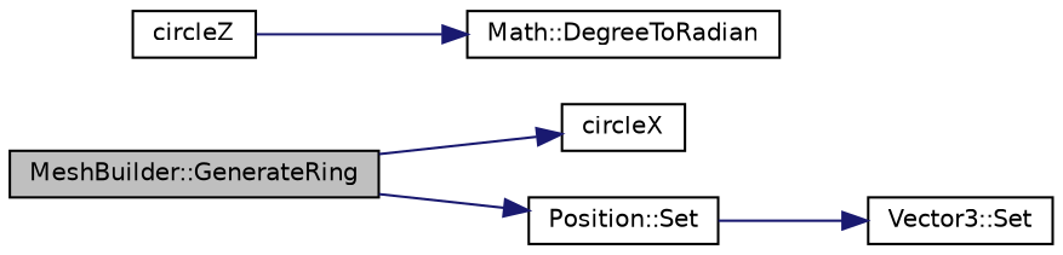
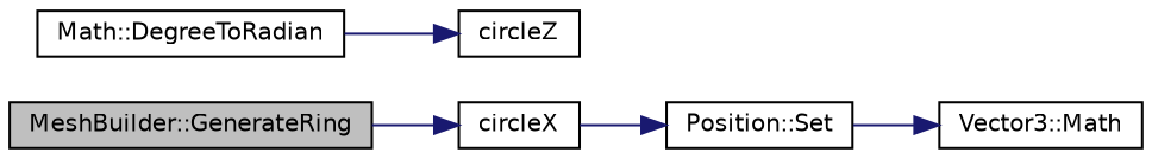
  digraph {
    rankdir=LR
    node [color=black fontname=Helvetica fontsize=10 shape=record]
    edge [color=midnightblue fontname=Helvetica fontsize=10 labelfontname=Helvetica labelfontsize=10 style=solid]
    n1 [fillcolor=grey75 fontcolor=black height=0.2 label="MeshBuilder::GenerateRing" style=filled width=0.4]
    n2 [height=0.2 label=circleX width=0.4]
    n3 [height=0.2 label="Position::Set" width=0.4]
    n4 [height=0.2 label=circleZ width=0.4]
    n5 [height=0.2 label="Math::DegreeToRadian" width=0.4]
-   n6 [height=0.2 label="Vector3::Set" width=0.4]
+   n6 [height=0.2 label="Vector3::Math" width=0.4]
    n1 -> n2
-   n1 -> n3
+   n2 -> n3
    n3 -> n6
-   n4 -> n5
+   n5 -> n4
  }
